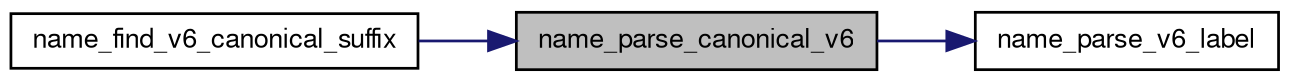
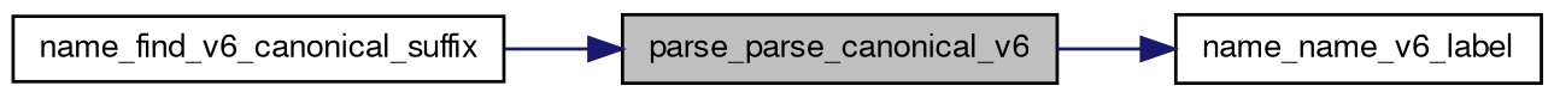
  digraph {
    rankdir=LR
    node [color=black fillcolor=white fontname=FreeSans fontsize=10 shape=record style=filled]
    edge [color=midnightblue fontname=FreeSans fontsize=10 labelfontname=FreeSans labelfontsize=10 style=solid]
-   n1 [fillcolor=grey75 fontcolor=black height=0.2 label=name_parse_canonical_v6 width=0.4]
-   n2 [height=0.2 label=name_parse_v6_label width=0.4]
+   n1 [fillcolor=grey75 fontcolor=black height=0.2 label=parse_parse_canonical_v6 width=0.4]
+   n2 [height=0.2 label=name_name_v6_label width=0.4]
    n3 [height=0.2 label=name_find_v6_canonical_suffix width=0.4]
    n1 -> n2
    n3 -> n1
  }
